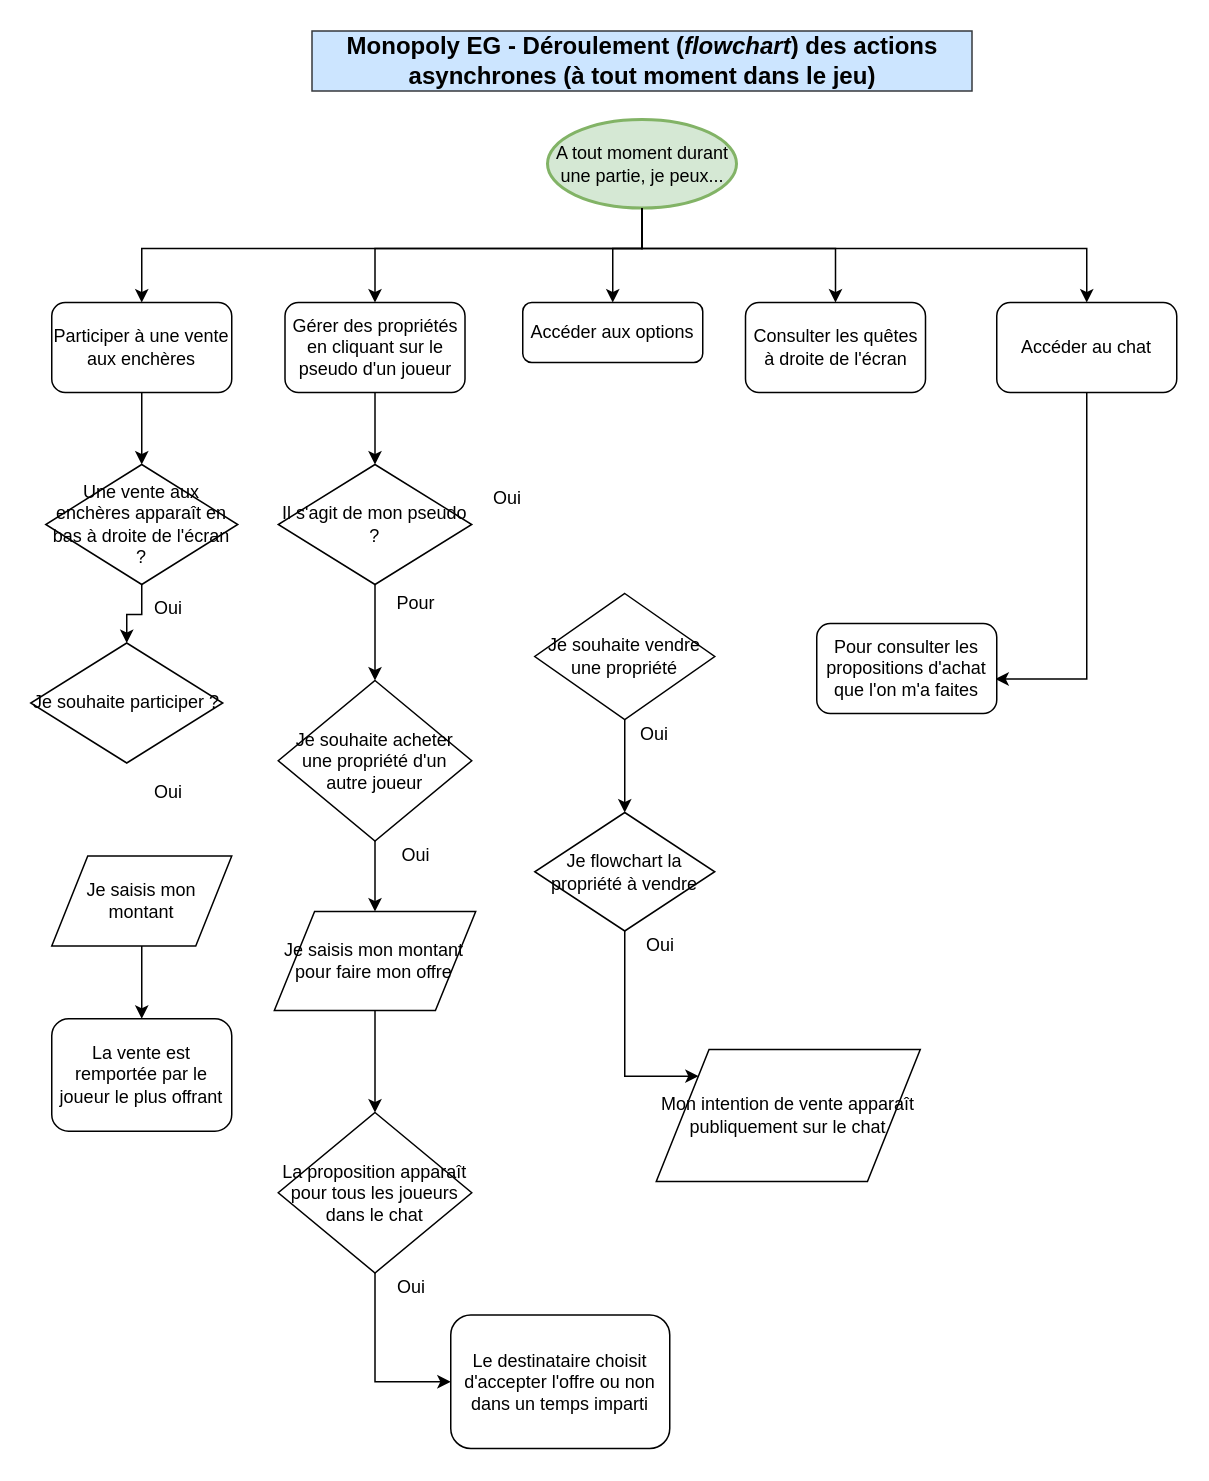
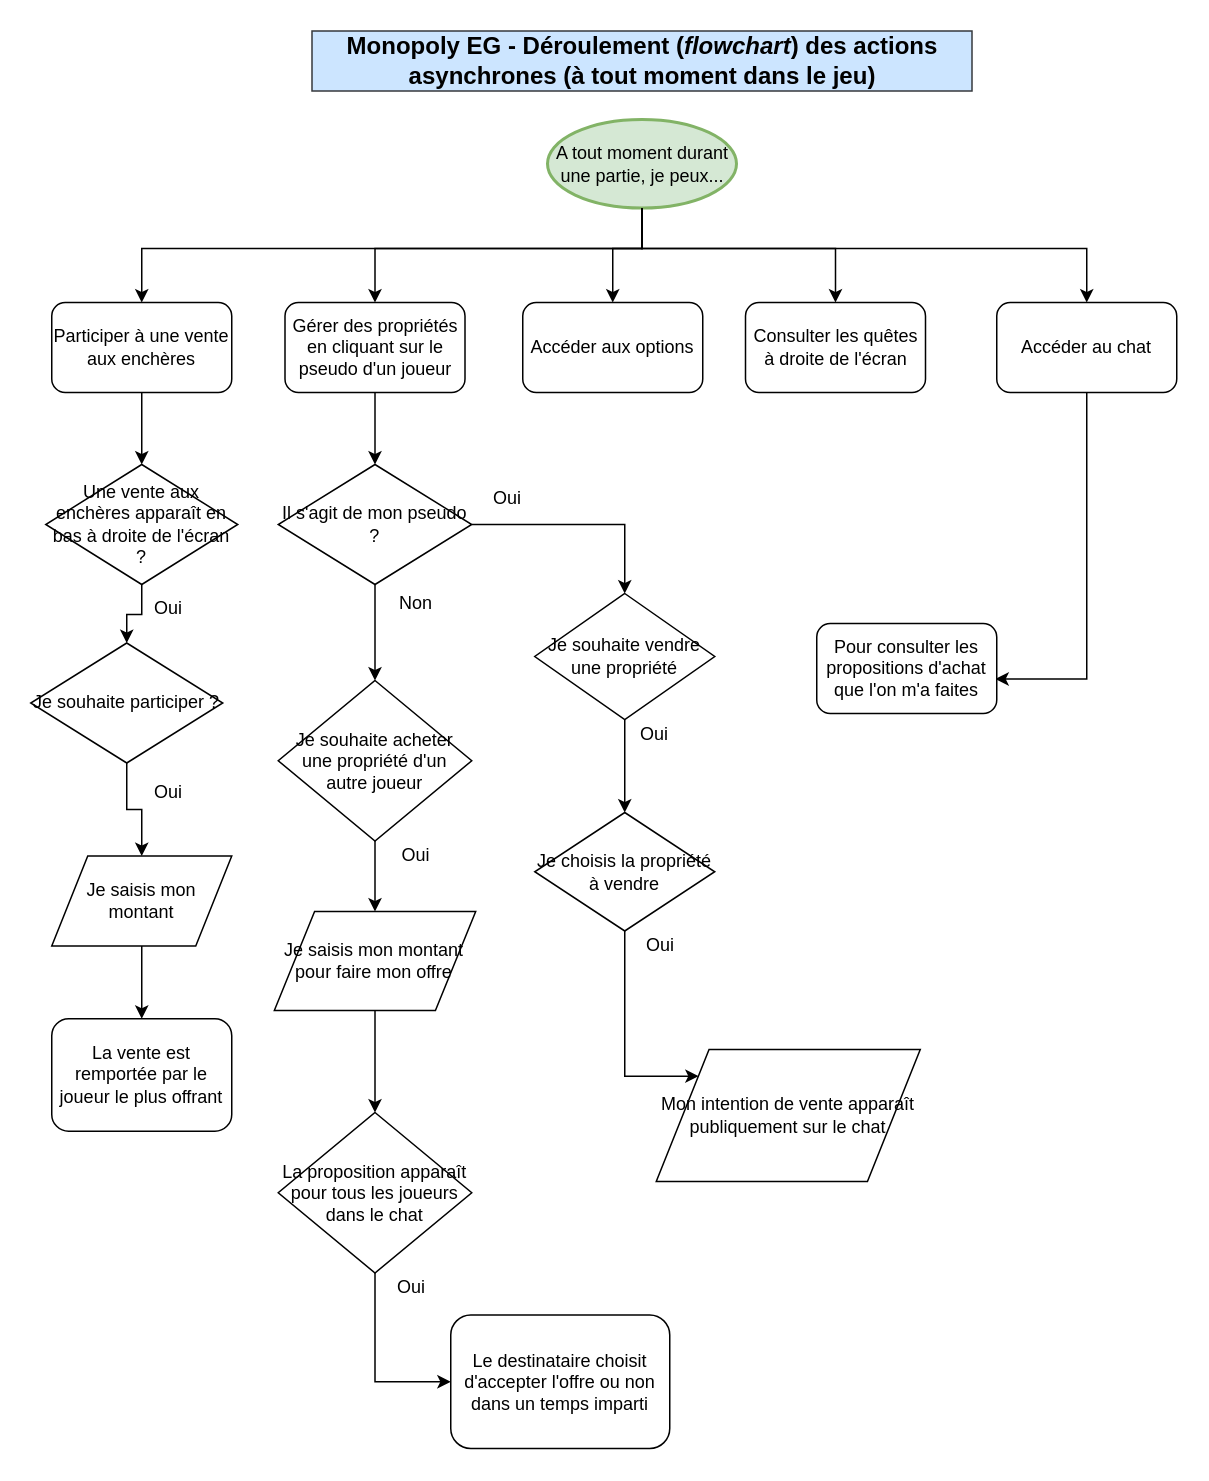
  <mxCell id="0" />
  <mxCell id="1" parent="0" />
  <mxCell id="2" value="&lt;div&gt;A tout moment durant une partie, je peux...&lt;/div&gt;" style="strokeWidth=2;html=1;shape=mxgraph.flowchart.start_1;whiteSpace=wrap;fillColor=#d5e8d4;strokeColor=#82b366;" parent="1" vertex="1"><mxGeometry x="364.5" y="79" width="126" height="59" as="geometry" /></mxCell>
- <mxCell id="3" value="&lt;div&gt;Accéder aux options&lt;/div&gt;" style="rounded=1;whiteSpace=wrap;html=1;" parent="1" vertex="1"><mxGeometry x="348" y="201" width="120" height="40" as="geometry" /></mxCell>
+ <mxCell id="3" value="&lt;div&gt;Accéder aux options&lt;/div&gt;" style="rounded=1;whiteSpace=wrap;html=1;" parent="1" vertex="1"><mxGeometry x="348" y="201" width="120" height="60" as="geometry" /></mxCell>
+ <mxCell id="4" value="" style="edgeStyle=orthogonalEdgeStyle;rounded=0;orthogonalLoop=1;jettySize=auto;html=1;entryX=0.5;entryY=0;entryDx=0;entryDy=0;" parent="1" source="6" edge="1" target="14"><mxGeometry relative="1" as="geometry"><mxPoint x="432" y="571.5" as="targetPoint" /></mxGeometry></mxCell>
  <mxCell id="5" value="" style="edgeStyle=orthogonalEdgeStyle;rounded=0;orthogonalLoop=1;jettySize=auto;html=1;" parent="1" source="6" target="8" edge="1"><mxGeometry relative="1" as="geometry" /></mxCell>
  <mxCell id="6" value="Il s'agit de mon pseudo ?" style="rhombus;whiteSpace=wrap;html=1;" parent="1" vertex="1"><mxGeometry x="185" y="309" width="129" height="80" as="geometry" /></mxCell>
  <mxCell id="7" value="" style="edgeStyle=orthogonalEdgeStyle;rounded=0;orthogonalLoop=1;jettySize=auto;html=1;entryX=0.5;entryY=0;entryDx=0;entryDy=0;" parent="1" source="8" target="47" edge="1"><mxGeometry relative="1" as="geometry"><mxPoint x="249.5" y="608" as="targetPoint" /></mxGeometry></mxCell>
  <mxCell id="8" value="Je souhaite acheter une propriété d'un autre joueur" style="rhombus;whiteSpace=wrap;html=1;" parent="1" vertex="1"><mxGeometry x="185" y="453" width="129" height="107" as="geometry" /></mxCell>
  <mxCell id="9" value="" style="edgeStyle=orthogonalEdgeStyle;rounded=0;orthogonalLoop=1;jettySize=auto;html=1;exitX=0.5;exitY=1;exitDx=0;exitDy=0;" parent="1" source="47" target="10" edge="1"><mxGeometry relative="1" as="geometry"><mxPoint x="249.5" y="715" as="sourcePoint" /></mxGeometry></mxCell>
  <mxCell id="10" value="La proposition apparaît pour tous les joueurs dans le chat" style="rhombus;whiteSpace=wrap;html=1;" parent="1" vertex="1"><mxGeometry x="185" y="741" width="129" height="107" as="geometry" /></mxCell>
- <mxCell id="11" value="&lt;div&gt;Pour&lt;/div&gt;" style="text;html=1;strokeColor=none;fillColor=none;align=center;verticalAlign=middle;whiteSpace=wrap;rounded=0;" parent="1" vertex="1"><mxGeometry x="257" y="392" width="40" height="20" as="geometry" /></mxCell>
+ <mxCell id="11" value="&lt;div&gt;Non&lt;/div&gt;" style="text;html=1;strokeColor=none;fillColor=none;align=center;verticalAlign=middle;whiteSpace=wrap;rounded=0;" parent="1" vertex="1"><mxGeometry x="257" y="392" width="40" height="20" as="geometry" /></mxCell>
  <mxCell id="12" value="Oui" style="text;html=1;strokeColor=none;fillColor=none;align=center;verticalAlign=middle;whiteSpace=wrap;rounded=0;" parent="1" vertex="1"><mxGeometry x="318" y="322" width="40" height="20" as="geometry" /></mxCell>
  <mxCell id="13" value="" style="edgeStyle=orthogonalEdgeStyle;rounded=0;orthogonalLoop=1;jettySize=auto;html=1;exitX=0.5;exitY=1;exitDx=0;exitDy=0;" parent="1" source="14" target="16" edge="1"><mxGeometry relative="1" as="geometry" /></mxCell>
  <mxCell id="14" value="Je souhaite vendre une propriété" style="rhombus;whiteSpace=wrap;html=1;" parent="1" vertex="1"><mxGeometry x="356" y="395" width="120" height="84" as="geometry" /></mxCell>
  <mxCell id="15" value="" style="edgeStyle=orthogonalEdgeStyle;rounded=0;orthogonalLoop=1;jettySize=auto;html=1;exitX=0.5;exitY=1;exitDx=0;exitDy=0;entryX=0.161;entryY=0.202;entryDx=0;entryDy=0;entryPerimeter=0;" parent="1" source="16" edge="1" target="40"><mxGeometry relative="1" as="geometry"><mxPoint x="481" y="694" as="targetPoint" /><Array as="points"><mxPoint x="416" y="717" /></Array></mxGeometry></mxCell>
- <mxCell id="16" value="&lt;div&gt;Je flowchart la propriété à vendre&lt;/div&gt;" style="rhombus;whiteSpace=wrap;html=1;" parent="1" vertex="1"><mxGeometry x="356" y="541" width="120" height="79" as="geometry" /></mxCell>
+ <mxCell id="16" value="&lt;div&gt;Je choisis la propriété à vendre&lt;/div&gt;" style="rhombus;whiteSpace=wrap;html=1;" parent="1" vertex="1"><mxGeometry x="356" y="541" width="120" height="79" as="geometry" /></mxCell>
  <mxCell id="17" value="Oui" style="text;html=1;strokeColor=none;fillColor=none;align=center;verticalAlign=middle;whiteSpace=wrap;rounded=0;" parent="1" vertex="1"><mxGeometry x="257" y="560" width="40" height="20" as="geometry" /></mxCell>
  <mxCell id="18" value="" style="edgeStyle=orthogonalEdgeStyle;rounded=0;orthogonalLoop=1;jettySize=auto;html=1;" parent="1" source="19" target="21" edge="1"><mxGeometry relative="1" as="geometry" /></mxCell>
  <mxCell id="19" value="Une vente aux enchères apparaît en bas à droite de l'écran ?" style="rhombus;whiteSpace=wrap;html=1;" parent="1" vertex="1"><mxGeometry x="30" y="309" width="128" height="80" as="geometry" /></mxCell>
+ <mxCell id="20" value="" style="edgeStyle=orthogonalEdgeStyle;rounded=0;orthogonalLoop=1;jettySize=auto;html=1;entryX=0.5;entryY=0;entryDx=0;entryDy=0;" parent="1" source="21" target="36" edge="1"><mxGeometry relative="1" as="geometry"><mxPoint x="94" y="597" as="targetPoint" /></mxGeometry></mxCell>
  <mxCell id="21" value="Je souhaite participer ?" style="rhombus;whiteSpace=wrap;html=1;" parent="1" vertex="1"><mxGeometry x="20" y="428" width="128" height="80" as="geometry" /></mxCell>
  <mxCell id="22" value="&lt;div&gt;Oui&lt;/div&gt;" style="text;html=1;strokeColor=none;fillColor=none;align=center;verticalAlign=middle;whiteSpace=wrap;rounded=0;" parent="1" vertex="1"><mxGeometry x="92" y="518" width="40" height="20" as="geometry" /></mxCell>
  <mxCell id="23" value="&lt;div&gt;Oui&lt;/div&gt;" style="text;html=1;strokeColor=none;fillColor=none;align=center;verticalAlign=middle;whiteSpace=wrap;rounded=0;" parent="1" vertex="1"><mxGeometry x="92" y="395" width="40" height="20" as="geometry" /></mxCell>
  <mxCell id="24" value="Consulter les quêtes à droite de l'écran" style="rounded=1;whiteSpace=wrap;html=1;" parent="1" vertex="1"><mxGeometry x="496.5" y="201" width="120" height="60" as="geometry" /></mxCell>
  <mxCell id="25" value="" style="edgeStyle=orthogonalEdgeStyle;rounded=0;orthogonalLoop=1;jettySize=auto;html=1;exitX=0.5;exitY=1;exitDx=0;exitDy=0;entryX=0;entryY=0.5;entryDx=0;entryDy=0;" parent="1" source="10" target="28" edge="1"><mxGeometry relative="1" as="geometry"><mxPoint x="352" y="1132.5" as="sourcePoint" /><mxPoint x="321" y="1072" as="targetPoint" /></mxGeometry></mxCell>
  <mxCell id="26" value="Oui" style="text;html=1;strokeColor=none;fillColor=none;align=center;verticalAlign=middle;whiteSpace=wrap;rounded=0;" parent="1" vertex="1"><mxGeometry x="416" y="479" width="40" height="20" as="geometry" /></mxCell>
  <mxCell id="27" value="Oui" style="text;html=1;strokeColor=none;fillColor=none;align=center;verticalAlign=middle;whiteSpace=wrap;rounded=0;" parent="1" vertex="1"><mxGeometry x="420" y="620" width="40" height="20" as="geometry" /></mxCell>
  <mxCell id="28" value="Le destinataire choisit d'accepter l'offre ou non dans un temps imparti" style="rounded=1;whiteSpace=wrap;html=1;" parent="1" vertex="1"><mxGeometry x="300" y="876" width="146" height="89" as="geometry" /></mxCell>
  <mxCell id="29" value="&lt;font style=&quot;font-size: 16px&quot;&gt;Monopoly EG - Déroulement (&lt;i&gt;flowchart&lt;/i&gt;) des actions asynchrones (à tout moment dans le jeu)&lt;/font&gt;" style="rounded=0;whiteSpace=wrap;html=1;fontSize=8;fillColor=#cce5ff;strokeColor=#36393d;fontStyle=1" vertex="1" parent="1"><mxGeometry x="207.5" y="20" width="440" height="40" as="geometry" /></mxCell>
  <mxCell id="30" value="&lt;div&gt;Accéder au chat&lt;/div&gt;" style="rounded=1;whiteSpace=wrap;html=1;" vertex="1" parent="1"><mxGeometry x="664" y="201" width="120" height="60" as="geometry" /></mxCell>
  <mxCell id="31" value="&lt;div&gt;Gérer des propriétés en cliquant sur le pseudo d'un joueur&lt;/div&gt;" style="rounded=1;whiteSpace=wrap;html=1;" vertex="1" parent="1"><mxGeometry x="189.5" y="201" width="120" height="60" as="geometry" /></mxCell>
  <mxCell id="32" value="&lt;div&gt;Participer à une vente aux enchères&lt;/div&gt;" style="rounded=1;whiteSpace=wrap;html=1;" vertex="1" parent="1"><mxGeometry x="34" y="201" width="120" height="60" as="geometry" /></mxCell>
  <mxCell id="33" value="" style="edgeStyle=orthogonalEdgeStyle;rounded=0;orthogonalLoop=1;jettySize=auto;html=1;exitX=0.5;exitY=1;exitDx=0;exitDy=0;entryX=0.992;entryY=0.617;entryDx=0;entryDy=0;entryPerimeter=0;" edge="1" parent="1" source="30" target="34"><mxGeometry relative="1" as="geometry"><mxPoint x="606.5" y="530" as="targetPoint" /><mxPoint x="494.75" y="405" as="sourcePoint" /></mxGeometry></mxCell>
  <mxCell id="34" value="Pour consulter les propositions d'achat que l'on m'a faites" style="rounded=1;whiteSpace=wrap;html=1;" vertex="1" parent="1"><mxGeometry x="544" y="415" width="120" height="60" as="geometry" /></mxCell>
  <mxCell id="35" value="" style="edgeStyle=orthogonalEdgeStyle;rounded=0;orthogonalLoop=1;jettySize=auto;html=1;exitX=0.5;exitY=1;exitDx=0;exitDy=0;entryX=0.5;entryY=0;entryDx=0;entryDy=0;" edge="1" parent="1" source="32" target="19"><mxGeometry relative="1" as="geometry"><mxPoint x="226" y="368" as="targetPoint" /><mxPoint x="178" y="284" as="sourcePoint" /><Array as="points"><mxPoint x="94" y="307" /><mxPoint x="94" y="307" /></Array></mxGeometry></mxCell>
  <mxCell id="36" value="Je saisis mon montant" style="shape=parallelogram;perimeter=parallelogramPerimeter;whiteSpace=wrap;html=1;" vertex="1" parent="1"><mxGeometry x="34" y="570" width="120" height="60" as="geometry" /></mxCell>
  <mxCell id="37" value="La vente est remportée par le joueur le plus offrant" style="rounded=1;whiteSpace=wrap;html=1;" vertex="1" parent="1"><mxGeometry x="34" y="678.5" width="120" height="75" as="geometry" /></mxCell>
  <mxCell id="38" value="" style="edgeStyle=orthogonalEdgeStyle;rounded=0;orthogonalLoop=1;jettySize=auto;html=1;entryX=0.5;entryY=0;entryDx=0;entryDy=0;exitX=0.5;exitY=1;exitDx=0;exitDy=0;" edge="1" parent="1" source="36" target="37"><mxGeometry relative="1" as="geometry"><mxPoint x="104" y="523" as="sourcePoint" /><mxPoint x="104" y="580" as="targetPoint" /></mxGeometry></mxCell>
  <mxCell id="39" value="Oui" style="text;html=1;strokeColor=none;fillColor=none;align=center;verticalAlign=middle;whiteSpace=wrap;rounded=0;" vertex="1" parent="1"><mxGeometry x="254" y="848" width="40" height="20" as="geometry" /></mxCell>
  <mxCell id="40" value="Mon intention de vente apparaît publiquement sur le chat" style="shape=parallelogram;perimeter=parallelogramPerimeter;whiteSpace=wrap;html=1;" vertex="1" parent="1"><mxGeometry x="437" y="699" width="176" height="88" as="geometry" /></mxCell>
  <mxCell id="41" value="" style="edgeStyle=orthogonalEdgeStyle;rounded=0;orthogonalLoop=1;jettySize=auto;html=1;exitX=0.5;exitY=1;exitDx=0;exitDy=0;entryX=0.5;entryY=0;entryDx=0;entryDy=0;" edge="1" parent="1" source="31" target="6"><mxGeometry relative="1" as="geometry"><mxPoint x="104" y="319" as="targetPoint" /><mxPoint x="104" y="271" as="sourcePoint" /><Array as="points"><mxPoint x="250" y="288" /><mxPoint x="250" y="288" /></Array></mxGeometry></mxCell>
  <mxCell id="42" value="" style="edgeStyle=orthogonalEdgeStyle;rounded=0;orthogonalLoop=1;jettySize=auto;html=1;exitX=0.5;exitY=1;exitDx=0;exitDy=0;entryX=0.5;entryY=0;entryDx=0;entryDy=0;exitPerimeter=0;" edge="1" parent="1" source="2" target="32"><mxGeometry relative="1" as="geometry"><mxPoint x="260" y="319" as="targetPoint" /><mxPoint x="260" y="271" as="sourcePoint" /><Array as="points"><mxPoint x="428" y="165" /><mxPoint x="94" y="165" /></Array></mxGeometry></mxCell>
  <mxCell id="43" value="" style="edgeStyle=orthogonalEdgeStyle;rounded=0;orthogonalLoop=1;jettySize=auto;html=1;exitX=0.5;exitY=1;exitDx=0;exitDy=0;entryX=0.5;entryY=0;entryDx=0;entryDy=0;exitPerimeter=0;" edge="1" parent="1" source="2" target="30"><mxGeometry relative="1" as="geometry"><mxPoint x="104" y="211" as="targetPoint" /><mxPoint x="438" y="148" as="sourcePoint" /><Array as="points"><mxPoint x="427" y="165" /><mxPoint x="724" y="165" /></Array></mxGeometry></mxCell>
  <mxCell id="44" value="" style="edgeStyle=orthogonalEdgeStyle;rounded=0;orthogonalLoop=1;jettySize=auto;html=1;exitX=0.5;exitY=1;exitDx=0;exitDy=0;entryX=0.5;entryY=0;entryDx=0;entryDy=0;exitPerimeter=0;" edge="1" parent="1" source="2" target="31"><mxGeometry relative="1" as="geometry"><mxPoint x="104.286" y="210.857" as="targetPoint" /><mxPoint x="437.429" y="148" as="sourcePoint" /><Array as="points"><mxPoint x="427" y="165" /><mxPoint x="249" y="165" /></Array></mxGeometry></mxCell>
  <mxCell id="45" value="" style="edgeStyle=orthogonalEdgeStyle;rounded=0;orthogonalLoop=1;jettySize=auto;html=1;exitX=0.5;exitY=1;exitDx=0;exitDy=0;entryX=0.5;entryY=0;entryDx=0;entryDy=0;exitPerimeter=0;" edge="1" parent="1" source="2" target="3"><mxGeometry relative="1" as="geometry"><mxPoint x="259.714" y="210.857" as="targetPoint" /><mxPoint x="437.429" y="148" as="sourcePoint" /><Array as="points"><mxPoint x="427" y="165" /><mxPoint x="408" y="165" /></Array></mxGeometry></mxCell>
  <mxCell id="46" value="" style="edgeStyle=orthogonalEdgeStyle;rounded=0;orthogonalLoop=1;jettySize=auto;html=1;exitX=0.5;exitY=1;exitDx=0;exitDy=0;entryX=0.5;entryY=0;entryDx=0;entryDy=0;exitPerimeter=0;" edge="1" parent="1" source="2" target="24"><mxGeometry relative="1" as="geometry"><mxPoint x="734.19" y="134.855" as="targetPoint" /><mxPoint x="437.999" y="71.998" as="sourcePoint" /><Array as="points"><mxPoint x="428" y="165" /><mxPoint x="557" y="165" /></Array></mxGeometry></mxCell>
  <mxCell id="47" value="Je saisis mon montant pour faire mon offre" style="shape=parallelogram;perimeter=parallelogramPerimeter;whiteSpace=wrap;html=1;" vertex="1" parent="1"><mxGeometry x="182.38" y="607" width="134.25" height="66" as="geometry" /></mxCell>
